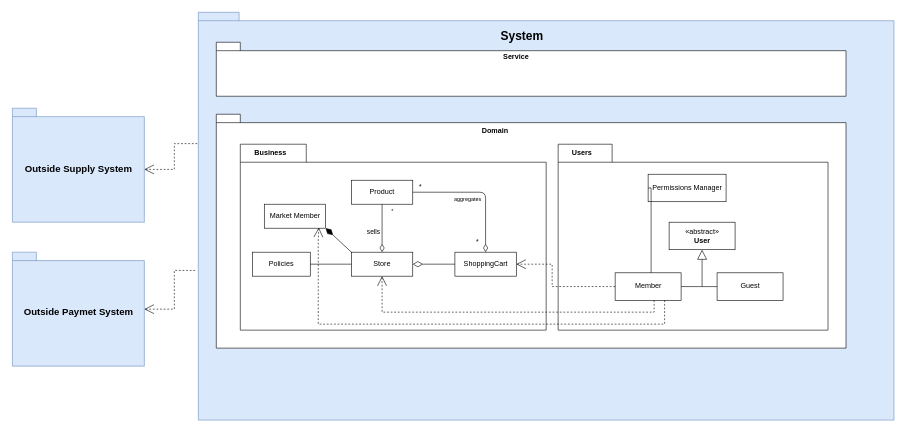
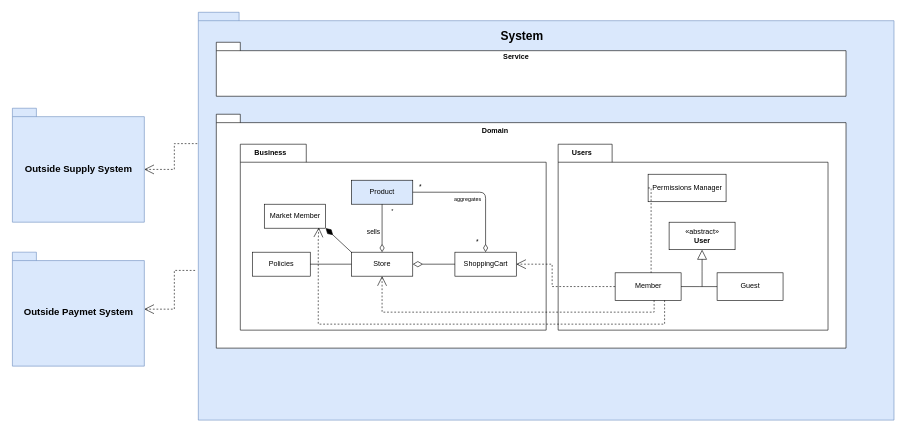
  <mxCell id="0" />
  <mxCell id="1" parent="0" />
  <mxCell id="2" value="" style="shape=folder;fontStyle=1;spacingTop=10;tabWidth=40;tabHeight=14;tabPosition=left;html=1;fillColor=#dae8fc;strokeColor=#6c8ebf;" parent="1" vertex="1"><mxGeometry x="330" y="20" width="1160" height="680" as="geometry" /></mxCell>
  <mxCell id="3" value="" style="shape=folder;fontStyle=1;spacingTop=10;tabWidth=40;tabHeight=14;tabPosition=left;html=1;" parent="1" vertex="1"><mxGeometry x="360" y="190" width="1050" height="390" as="geometry" /></mxCell>
  <mxCell id="4" style="edgeStyle=orthogonalEdgeStyle;rounded=0;orthogonalLoop=1;jettySize=auto;html=1;exitX=0;exitY=0;exitDx=220;exitDy=102;exitPerimeter=0;entryX=-0.001;entryY=0.322;entryDx=0;entryDy=0;entryPerimeter=0;startArrow=open;startFill=0;startSize=14;endArrow=none;endFill=0;endSize=14;fontSize=12;dashed=1;" parent="1" source="5" target="2" edge="1"><mxGeometry relative="1" as="geometry" /></mxCell>
  <mxCell id="5" value="&lt;font style=&quot;font-size: 16px&quot;&gt;Outside Supply System&lt;/font&gt;" style="shape=folder;fontStyle=1;spacingTop=10;tabWidth=40;tabHeight=14;tabPosition=left;html=1;fillColor=#dae8fc;strokeColor=#6c8ebf;" parent="1" vertex="1"><mxGeometry x="20" y="180" width="220" height="190" as="geometry" /></mxCell>
  <mxCell id="6" style="edgeStyle=orthogonalEdgeStyle;rounded=0;orthogonalLoop=1;jettySize=auto;html=1;entryX=-0.003;entryY=0.633;entryDx=0;entryDy=0;entryPerimeter=0;dashed=1;startArrow=open;startFill=0;startSize=14;endArrow=none;endFill=0;endSize=14;fontSize=12;" parent="1" source="7" target="2" edge="1"><mxGeometry relative="1" as="geometry" /></mxCell>
  <mxCell id="7" value="&lt;font style=&quot;font-size: 16px&quot;&gt;Outside Paymet System&lt;/font&gt;" style="shape=folder;fontStyle=1;spacingTop=10;tabWidth=40;tabHeight=14;tabPosition=left;html=1;fillColor=#dae8fc;strokeColor=#6c8ebf;" parent="1" vertex="1"><mxGeometry x="20" y="420" width="220" height="190" as="geometry" /></mxCell>
  <mxCell id="8" value="" style="group" parent="1" vertex="1" connectable="0"><mxGeometry x="930" y="240" width="450" height="310" as="geometry" /></mxCell>
  <mxCell id="9" value="" style="shape=folder;fontStyle=1;spacingTop=10;tabWidth=90;tabHeight=30;tabPosition=left;html=1;" parent="8" vertex="1"><mxGeometry width="450" height="310" as="geometry" /></mxCell>
  <mxCell id="10" value="Users" style="text;align=center;fontStyle=1;verticalAlign=middle;spacingLeft=3;spacingRight=3;strokeColor=none;rotatable=0;points=[[0,0.5],[1,0.5]];portConstraint=eastwest;" parent="8" vertex="1"><mxGeometry width="80" height="26" as="geometry" /></mxCell>
  <mxCell id="11" value="Permissions Manager" style="html=1;" parent="8" vertex="1"><mxGeometry x="150" y="50" width="130" height="45.87" as="geometry" /></mxCell>
  <mxCell id="12" value="" style="group" parent="8" vertex="1" connectable="0"><mxGeometry x="95" y="130" width="280" height="130.264" as="geometry" /></mxCell>
  <mxCell id="13" value="Guest" style="html=1;" parent="12" vertex="1"><mxGeometry x="170" y="84.397" width="110" height="45.868" as="geometry" /></mxCell>
  <mxCell id="14" value="Member" style="html=1;" parent="12" vertex="1"><mxGeometry y="84.397" width="110" height="45.868" as="geometry" /></mxCell>
  <mxCell id="15" style="edgeStyle=orthogonalEdgeStyle;rounded=0;orthogonalLoop=1;jettySize=auto;html=1;entryX=1;entryY=0.5;entryDx=0;entryDy=0;startArrow=none;startFill=0;startSize=14;endArrow=none;endFill=0;endSize=14;" parent="12" source="13" target="14" edge="1"><mxGeometry x="680" y="330" as="geometry" /></mxCell>
  <mxCell id="16" style="edgeStyle=orthogonalEdgeStyle;rounded=0;orthogonalLoop=1;jettySize=auto;html=1;exitX=0.5;exitY=1;exitDx=0;exitDy=0;startArrow=block;startFill=0;startSize=14;endArrow=none;endFill=0;endSize=14;" parent="12" source="17" edge="1"><mxGeometry x="680" y="330" as="geometry"><mxPoint x="145" y="107.331" as="targetPoint" /></mxGeometry></mxCell>
  <mxCell id="17" value="«abstract»&lt;br&gt;&lt;b&gt;User&lt;/b&gt;" style="html=1;" parent="12" vertex="1"><mxGeometry x="90" width="110" height="45.868" as="geometry" /></mxCell>
- <mxCell id="18" style="edgeStyle=orthogonalEdgeStyle;rounded=0;orthogonalLoop=1;jettySize=auto;html=1;exitX=0;exitY=0.5;exitDx=0;exitDy=0;endArrow=none;endFill=0;endSize=14;" parent="8" source="11" target="14" edge="1"><mxGeometry relative="1" as="geometry"><Array as="points"><mxPoint x="155" y="73" /></Array></mxGeometry></mxCell>
+ <mxCell id="18" style="edgeStyle=orthogonalEdgeStyle;rounded=0;orthogonalLoop=1;jettySize=auto;html=1;exitX=0;exitY=0.5;exitDx=0;exitDy=0;endArrow=none;endFill=0;endSize=14;dashed=1;" parent="8" source="11" target="14" edge="1"><mxGeometry relative="1" as="geometry"><Array as="points"><mxPoint x="155" y="73" /></Array></mxGeometry></mxCell>
  <mxCell id="19" value="System" style="text;align=center;fontStyle=1;verticalAlign=middle;spacingLeft=3;spacingRight=3;strokeColor=none;rotatable=0;points=[[0,0.5],[1,0.5]];portConstraint=eastwest;fontSize=20;" parent="1" vertex="1"><mxGeometry x="830" y="44" width="80" height="26" as="geometry" /></mxCell>
  <mxCell id="20" value="Domain" style="text;align=center;fontStyle=1;verticalAlign=middle;spacingLeft=3;spacingRight=3;strokeColor=none;rotatable=0;points=[[0,0.5],[1,0.5]];portConstraint=eastwest;fontSize=12;" parent="1" vertex="1"><mxGeometry x="785" y="204" width="80" height="26" as="geometry" /></mxCell>
  <mxCell id="21" value="" style="group" parent="1" vertex="1" connectable="0"><mxGeometry x="390" y="240" width="520" height="310" as="geometry" /></mxCell>
  <mxCell id="22" value="" style="shape=folder;fontStyle=1;spacingTop=10;tabWidth=110;tabHeight=30;tabPosition=left;html=1;" parent="21" vertex="1"><mxGeometry x="10" width="510" height="310" as="geometry" /></mxCell>
  <mxCell id="23" value="Business" style="text;align=center;fontStyle=1;verticalAlign=middle;spacingLeft=3;spacingRight=3;strokeColor=none;rotatable=0;points=[[0,0.5],[1,0.5]];portConstraint=eastwest;" parent="21" vertex="1"><mxGeometry width="121.081" height="26" as="geometry" /></mxCell>
  <mxCell id="24" value="" style="group" parent="21" vertex="1" connectable="0"><mxGeometry x="29.998" y="90" width="455.173" height="220" as="geometry" /></mxCell>
  <mxCell id="25" value="Policies" style="html=1;" parent="24" vertex="1"><mxGeometry y="90" width="96.641" height="40" as="geometry" /></mxCell>
  <mxCell id="26" value="" style="group" parent="21" vertex="1" connectable="0"><mxGeometry x="195.247" y="90" width="289.924" height="220" as="geometry" /></mxCell>
  <mxCell id="27" value="Store" style="html=1;" parent="26" vertex="1"><mxGeometry y="90" width="102.326" height="40" as="geometry" /></mxCell>
  <mxCell id="28" value="ShoppingCart" style="html=1;" parent="26" vertex="1"><mxGeometry x="172.598" y="90" width="102.326" height="40" as="geometry" /></mxCell>
  <mxCell id="29" value="" style="endArrow=none;html=1;endSize=14;startArrow=diamondThin;startSize=14;startFill=0;edgeStyle=orthogonalEdgeStyle;align=left;verticalAlign=bottom;exitX=1;exitY=0.5;exitDx=0;exitDy=0;endFill=0;entryX=0;entryY=0.5;entryDx=0;entryDy=0;" parent="26" source="27" target="28" edge="1"><mxGeometry x="-0.2" y="-20" relative="1" as="geometry"><mxPoint x="142.12" y="30" as="sourcePoint" /><mxPoint x="250.13" y="100" as="targetPoint" /><mxPoint as="offset" /></mxGeometry></mxCell>
  <mxCell id="30" value="" style="endArrow=none;html=1;endSize=14;startArrow=none;startSize=14;startFill=0;edgeStyle=orthogonalEdgeStyle;align=left;verticalAlign=bottom;exitX=1;exitY=0.5;exitDx=0;exitDy=0;endFill=0;entryX=0;entryY=0.5;entryDx=0;entryDy=0;" parent="21" source="25" target="27" edge="1"><mxGeometry x="-6.72" y="30" as="geometry"><mxPoint x="308.943" y="210" as="sourcePoint" /><mxPoint x="394.215" y="210" as="targetPoint" /><mxPoint as="offset" /></mxGeometry></mxCell>
- <mxCell id="31" value="Product" style="html=1;" parent="21" vertex="1"><mxGeometry x="195.247" y="60" width="102.326" height="40" as="geometry" /></mxCell>
+ <mxCell id="31" value="Product" style="html=1;fillColor=#dae8fc;" parent="21" vertex="1"><mxGeometry x="195.247" y="60" width="102.326" height="40" as="geometry" /></mxCell>
  <mxCell id="32" value="&lt;font style=&quot;font-size: 9px&quot;&gt;*&lt;/font&gt;" style="endArrow=diamondThin;html=1;endSize=11;startArrow=none;startSize=10;startFill=0;edgeStyle=orthogonalEdgeStyle;align=left;verticalAlign=bottom;exitX=0.5;exitY=1;exitDx=0;exitDy=0;endFill=0;entryX=0.5;entryY=0;entryDx=0;entryDy=0;" parent="21" source="31" target="27" edge="1"><mxGeometry x="-0.5" y="14" relative="1" as="geometry"><mxPoint x="229.356" y="170" as="sourcePoint" /><mxPoint x="246.41" y="169" as="targetPoint" /><mxPoint as="offset" /></mxGeometry></mxCell>
  <mxCell id="33" value="sells" style="edgeLabel;html=1;align=center;verticalAlign=middle;resizable=0;points=[];" parent="32" vertex="1" connectable="0"><mxGeometry x="0.727" y="2" relative="1" as="geometry"><mxPoint x="-17" y="-23.33" as="offset" /></mxGeometry></mxCell>
  <mxCell id="34" value="&lt;font style=&quot;font-size: 9px&quot;&gt;aggregates&lt;/font&gt;" style="endArrow=diamondThin;html=1;endSize=11;startArrow=none;startSize=10;startFill=0;edgeStyle=orthogonalEdgeStyle;align=left;verticalAlign=bottom;exitX=1;exitY=0.5;exitDx=0;exitDy=0;endFill=0;entryX=0.5;entryY=0;entryDx=0;entryDy=0;" parent="21" source="31" target="28" edge="1"><mxGeometry x="-0.394" y="-20" relative="1" as="geometry"><mxPoint x="286.204" y="140" as="sourcePoint" /><mxPoint x="286.204" y="190" as="targetPoint" /><mxPoint as="offset" /></mxGeometry></mxCell>
  <mxCell id="35" value="*" style="edgeLabel;html=1;align=center;verticalAlign=middle;resizable=0;points=[];" parent="34" vertex="1" connectable="0"><mxGeometry x="0.727" y="2" relative="1" as="geometry"><mxPoint x="-17" y="12.62" as="offset" /></mxGeometry></mxCell>
  <mxCell id="36" value="*" style="edgeLabel;html=1;align=center;verticalAlign=middle;resizable=0;points=[];" parent="34" vertex="1" connectable="0"><mxGeometry x="-0.92" y="-1" relative="1" as="geometry"><mxPoint x="3.33" y="-11" as="offset" /></mxGeometry></mxCell>
  <mxCell id="37" value="Market Member" style="html=1;" parent="21" vertex="1"><mxGeometry x="49.997" y="100" width="102.326" height="40" as="geometry" /></mxCell>
  <mxCell id="38" value="" style="endArrow=diamondThin;html=1;entryX=1;entryY=1;entryDx=0;entryDy=0;exitX=0;exitY=0;exitDx=0;exitDy=0;endFill=1;endSize=14;" parent="21" source="27" target="37" edge="1"><mxGeometry width="50" height="50" relative="1" as="geometry"><mxPoint x="480" y="180" as="sourcePoint" /><mxPoint x="530" y="130" as="targetPoint" /></mxGeometry></mxCell>
  <mxCell id="39" style="edgeStyle=orthogonalEdgeStyle;rounded=0;orthogonalLoop=1;jettySize=auto;html=1;entryX=1;entryY=0.5;entryDx=0;entryDy=0;dashed=1;startArrow=none;startFill=0;startSize=14;endArrow=open;endFill=0;endSize=14;fontSize=12;exitX=0;exitY=0.5;exitDx=0;exitDy=0;" parent="1" source="14" target="28" edge="1"><mxGeometry relative="1" as="geometry"><Array as="points"><mxPoint x="920" y="477" /><mxPoint x="920" y="440" /></Array></mxGeometry></mxCell>
  <mxCell id="40" style="edgeStyle=orthogonalEdgeStyle;rounded=0;orthogonalLoop=1;jettySize=auto;html=1;entryX=0.5;entryY=1;entryDx=0;entryDy=0;dashed=1;startArrow=none;startFill=0;startSize=14;endArrow=open;endFill=0;endSize=14;fontSize=12;" parent="1" source="14" target="27" edge="1"><mxGeometry relative="1" as="geometry"><Array as="points"><mxPoint x="1090" y="520" /><mxPoint x="636" y="520" /></Array><mxPoint x="1130" y="506" as="sourcePoint" /></mxGeometry></mxCell>
  <mxCell id="41" value="" style="shape=folder;fontStyle=1;spacingTop=10;tabWidth=40;tabHeight=14;tabPosition=left;html=1;" parent="1" vertex="1"><mxGeometry x="360" y="70" width="1050" height="90" as="geometry" /></mxCell>
  <mxCell id="42" value="Service" style="text;align=center;fontStyle=1;verticalAlign=middle;spacingLeft=3;spacingRight=3;strokeColor=none;rotatable=0;points=[[0,0.5],[1,0.5]];portConstraint=eastwest;fontSize=12;" parent="1" vertex="1"><mxGeometry x="820" y="80" width="80" height="26" as="geometry" /></mxCell>
  <mxCell id="43" style="edgeStyle=orthogonalEdgeStyle;rounded=0;orthogonalLoop=1;jettySize=auto;html=1;entryX=0.888;entryY=0.973;entryDx=0;entryDy=0;dashed=1;startArrow=none;startFill=0;startSize=14;endArrow=open;endFill=0;endSize=14;fontSize=12;entryPerimeter=0;exitX=0.75;exitY=1;exitDx=0;exitDy=0;" parent="1" source="14" target="37" edge="1"><mxGeometry relative="1" as="geometry"><Array as="points"><mxPoint x="1108" y="540" /><mxPoint x="530" y="540" /><mxPoint x="530" y="400" /><mxPoint x="531" y="400" /></Array><mxPoint x="1100" y="510.264" as="sourcePoint" /><mxPoint x="646.41" y="470" as="targetPoint" /></mxGeometry></mxCell>
